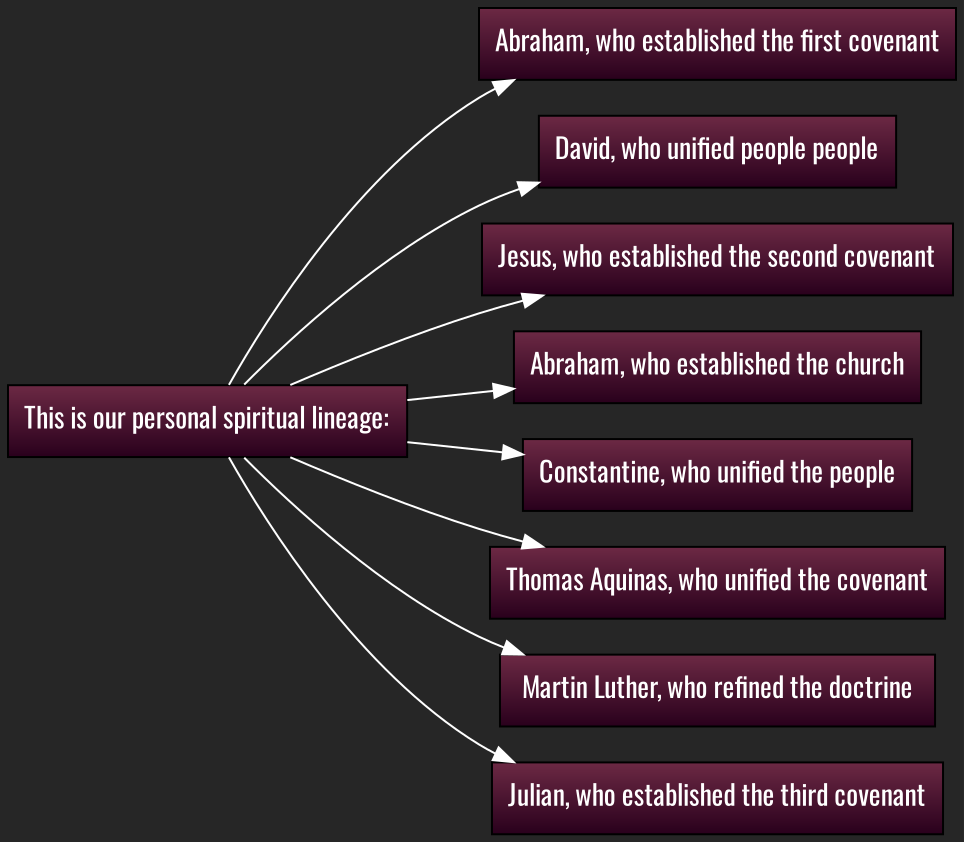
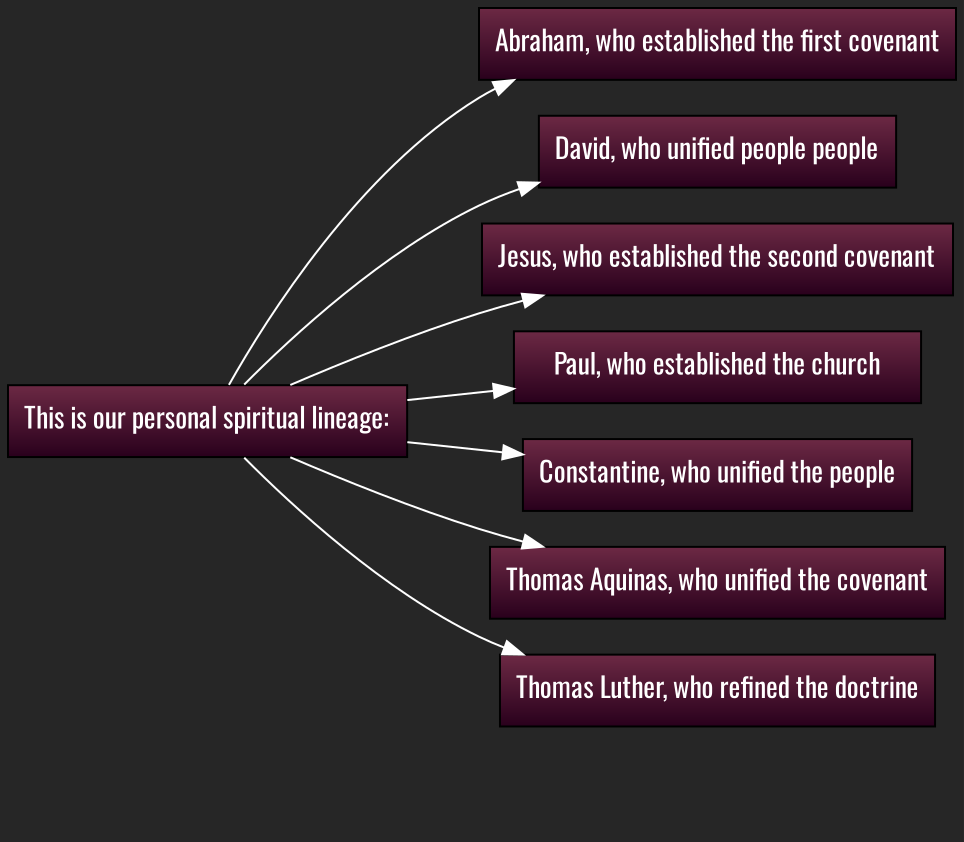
  digraph {
    bgcolor="#262626"
    color=white
    fontcolor=white
    fontname=Oswald
    gradientangle=0
    rankdir=LR
    style=filled
    node [color=black fillcolor="#6C2944:#29001C" fontcolor=white fontname=Oswald gradientangle=270.05 rankdir=LR shape=box style=filled]
    edge [color=white fontname=Oswald penwidth=1]
    n1 [label="This is our personal spiritual lineage:"]
    n2 [label="Abraham, who established the first covenant"]
    n3 [label="David, who unified people people"]
    n4 [label="Jesus, who established the second covenant"]
-   n5 [label="Abraham, who established the church"]
+   n5 [label="Paul, who established the church"]
    n6 [label="Constantine, who unified the people"]
    n7 [label="Thomas Aquinas, who unified the covenant"]
-   n8 [label="Martin Luther, who refined the doctrine"]
-   n9 [label="Julian, who established the third covenant"]
+   n8 [label="Thomas Luther, who refined the doctrine"]
    n1 -> n2
    n1 -> n3
    n1 -> n4
    n1 -> n5
    n1 -> n6
    n1 -> n7
    n1 -> n8
-   n1 -> n9
  }
